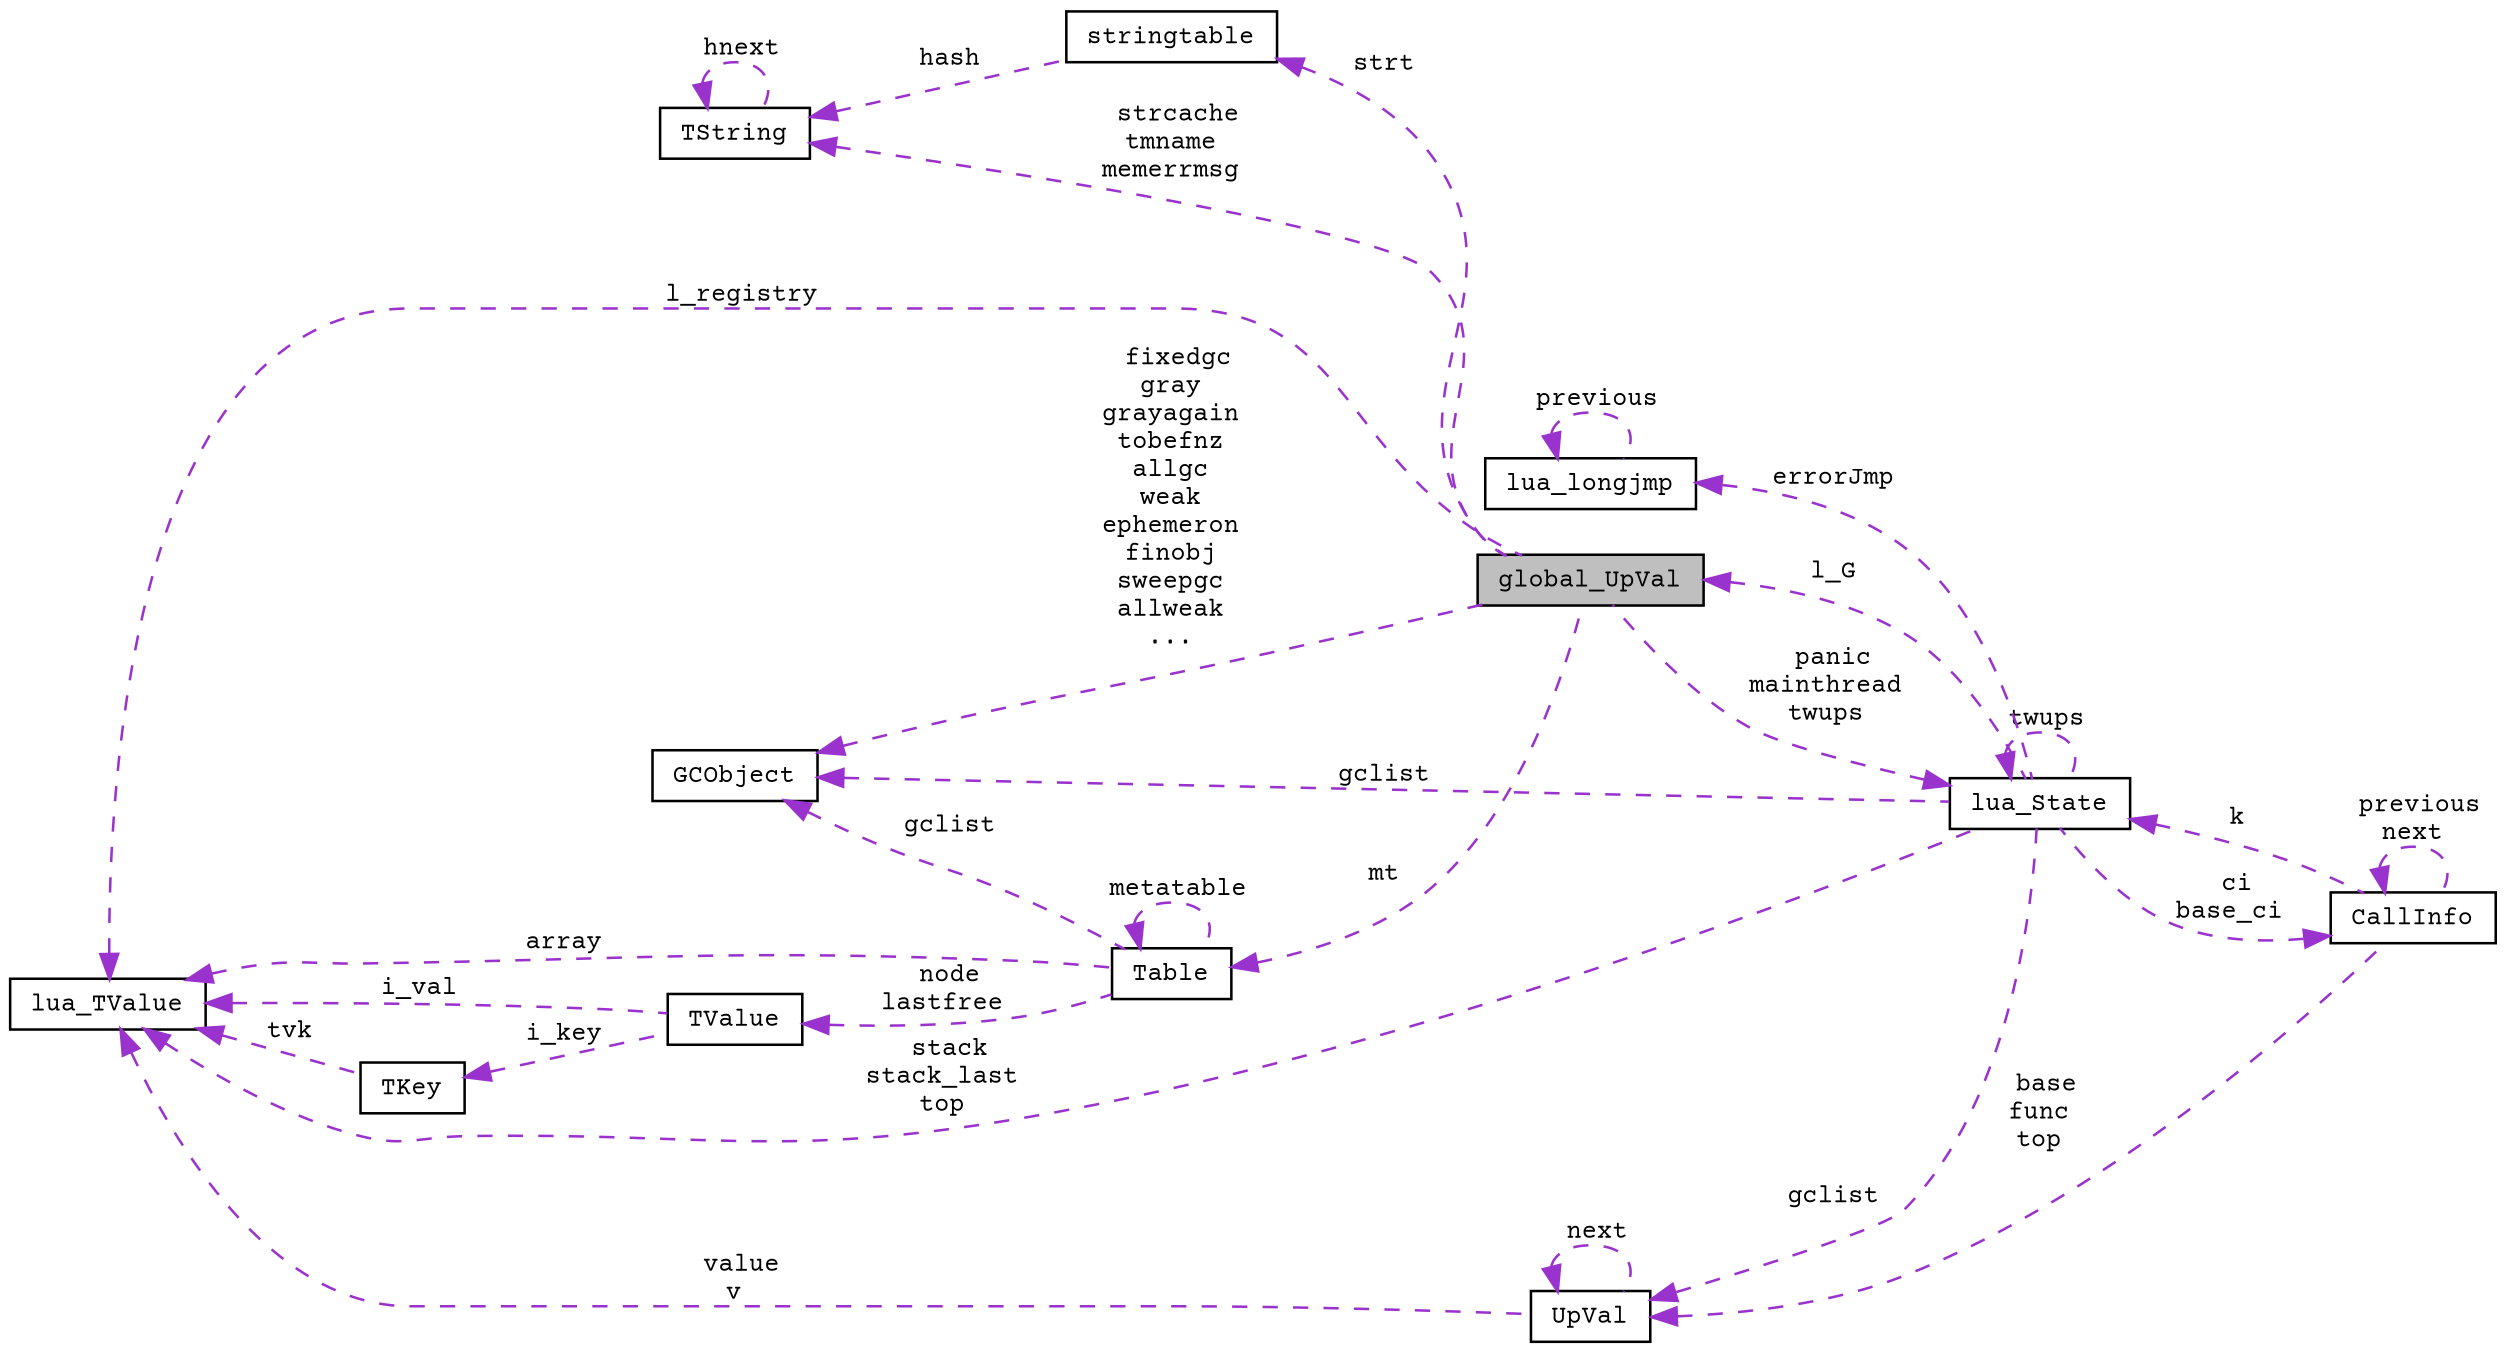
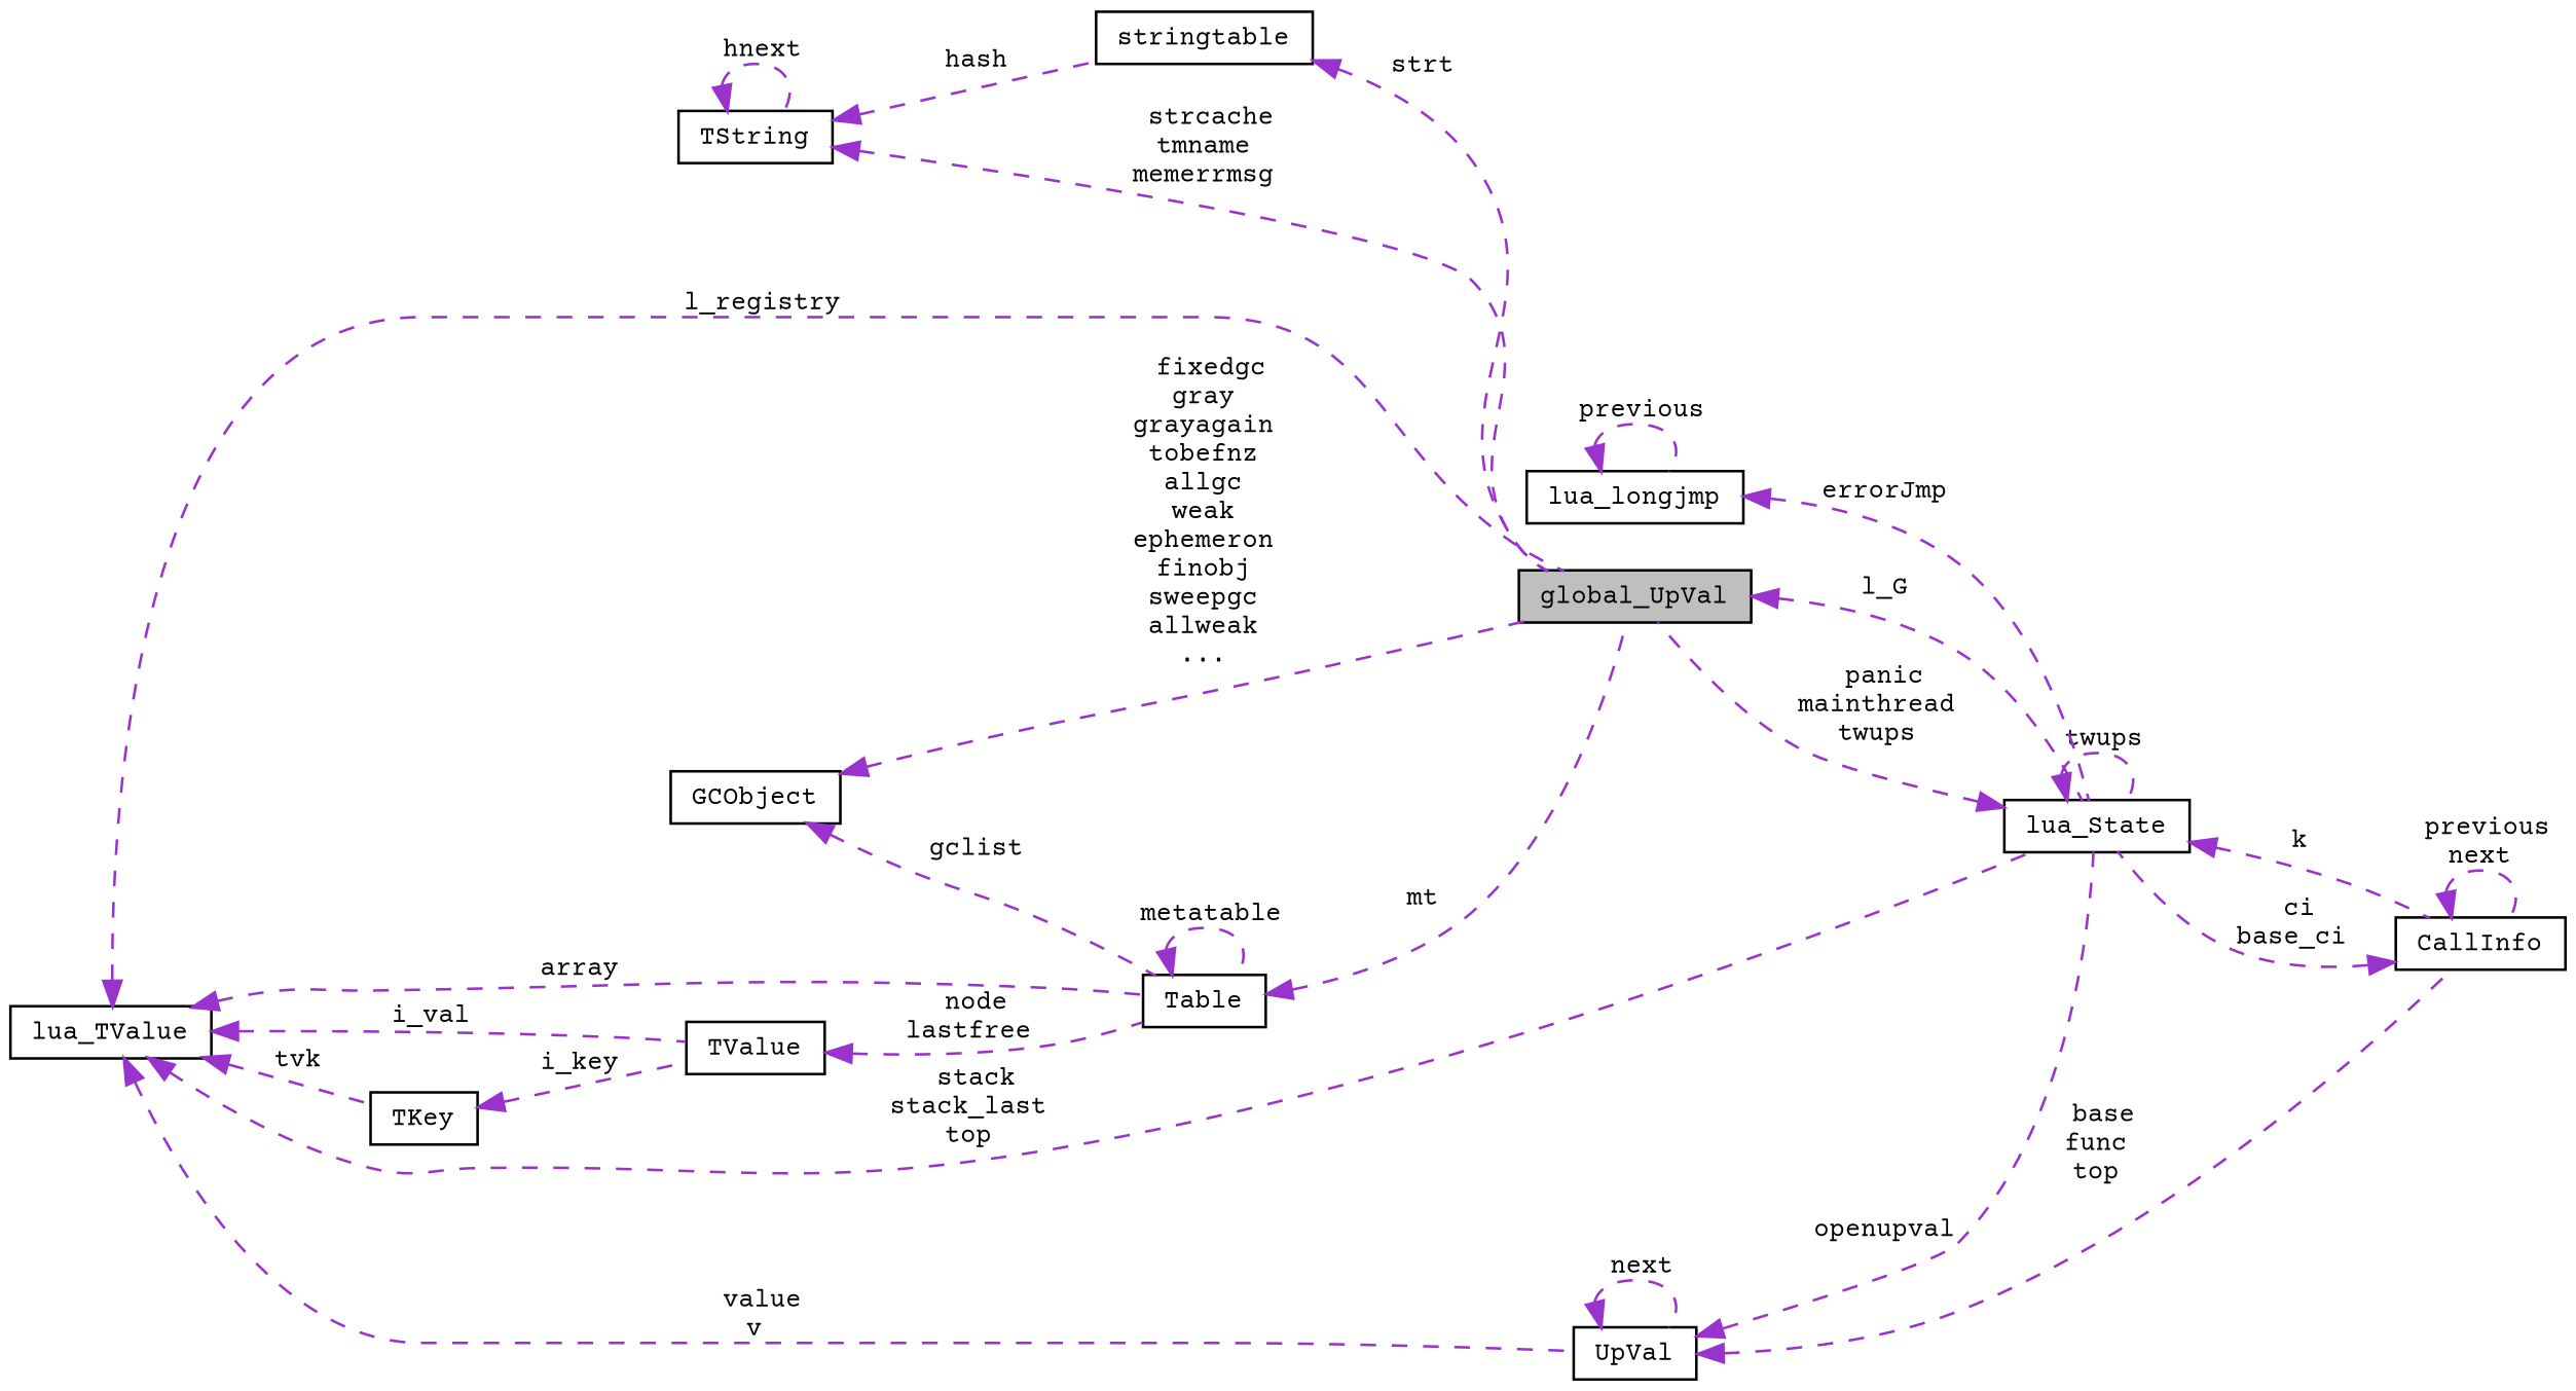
  digraph {
    fontname="Courier Prime"
    rankdir=LR
    node [color=black fillcolor=white fontname="Courier Prime" fontsize=10 shape=record style=filled]
    edge [color=darkorchid3 dir=back fontname="Courier Prime" fontsize=10 labelfontname=Helvetica labelfontsize=10 style=dashed]
    n1 [fillcolor=grey75 fontcolor=black height=0.2 label=global_UpVal width=0.4]
    n2 [height=0.2 label=lua_State width=0.4]
    n3 [height=0.2 label=CallInfo width=0.4]
    n4 [height=0.2 label=lua_TValue width=0.4]
    n5 [height=0.2 label=Table width=0.4]
    n6 [height=0.2 label=TValue width=0.4]
    n7 [height=0.2 label=TKey width=0.4]
    n8 [height=0.2 label=UpVal width=0.4]
    n9 [height=0.2 label=stringtable width=0.4]
    n10 [height=0.2 label=TString width=0.4]
    n11 [height=0.2 label=GCObject width=0.4]
    n12 [height=0.2 label=lua_longjmp width=0.4]
    n1 -> n2 [label=" l_G"]
    n2 -> n1 [label=" panic\nmainthread\ntwups"]
    n2 -> n2 [label=" twups"]
    n2 -> n3 [label=" k"]
    n3 -> n2 [label=" ci\nbase_ci"]
    n3 -> n3 [label=" previous\nnext"]
    n4 -> n1 [label=" l_registry"]
    n4 -> n2 [label=" stack\nstack_last\ntop"]
    n4 -> n5 [label=" array"]
    n4 -> n6 [label=" i_val"]
    n4 -> n7 [label=" tvk"]
    n4 -> n8 [label=" value\nv"]
    n5 -> n1 [label=" mt"]
    n5 -> n5 [label=" metatable"]
    n6 -> n5 [label=" node\nlastfree"]
    n7 -> n6 [label=" i_key"]
-   n8 -> n2 [label=" gclist"]
+   n8 -> n2 [label=" openupval"]
    n8 -> n3 [label=" base\nfunc\ntop"]
    n8 -> n8 [label=" next"]
    n9 -> n1 [label=" strt"]
    n10 -> n1 [label=" strcache\ntmname\nmemerrmsg"]
    n10 -> n9 [label=" hash"]
    n10 -> n10 [label=" hnext"]
    n11 -> n1 [label=" fixedgc\ngray\ngrayagain\ntobefnz\nallgc\nweak\nephemeron\nfinobj\nsweepgc\nallweak\n..."]
-   n11 -> n2 [label=" gclist"]
    n11 -> n5 [label=" gclist"]
    n12 -> n2 [label=" errorJmp"]
    n12 -> n12 [label=" previous"]
  }
